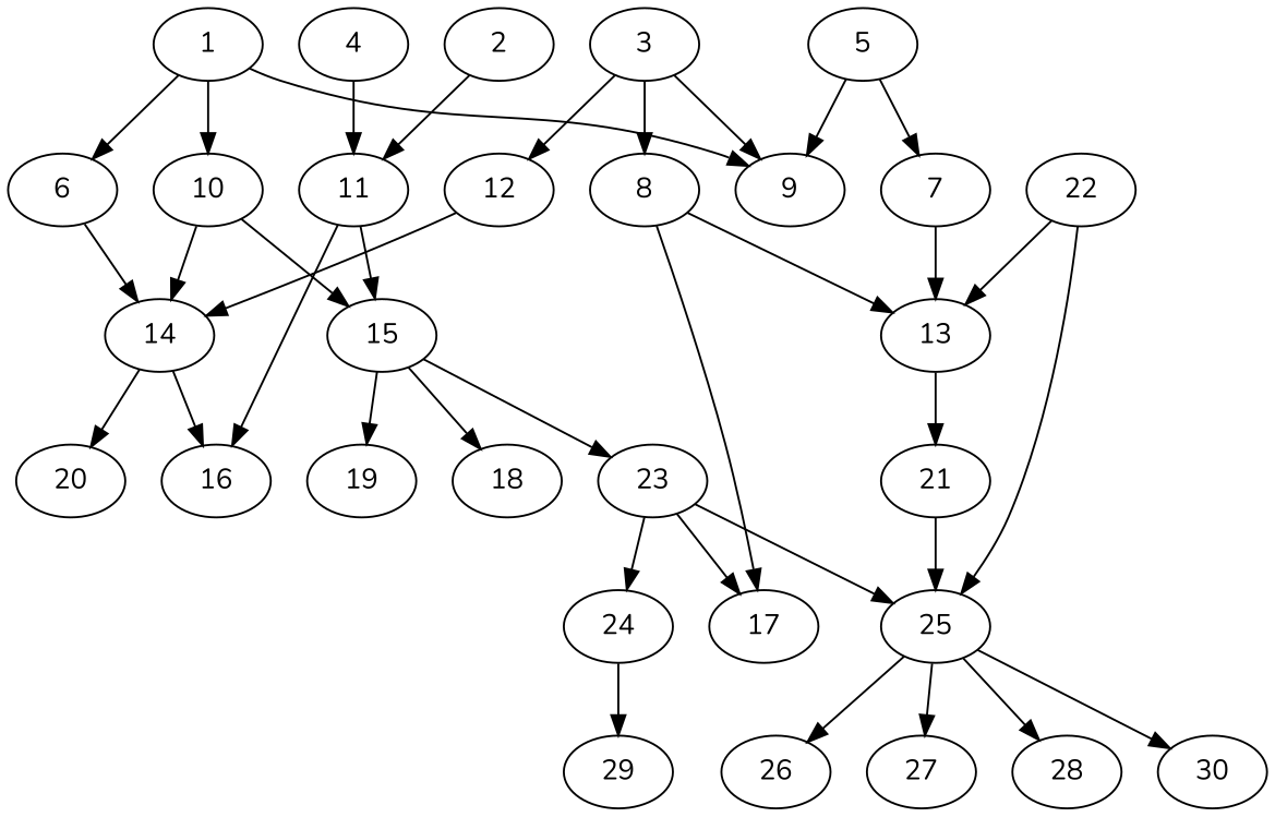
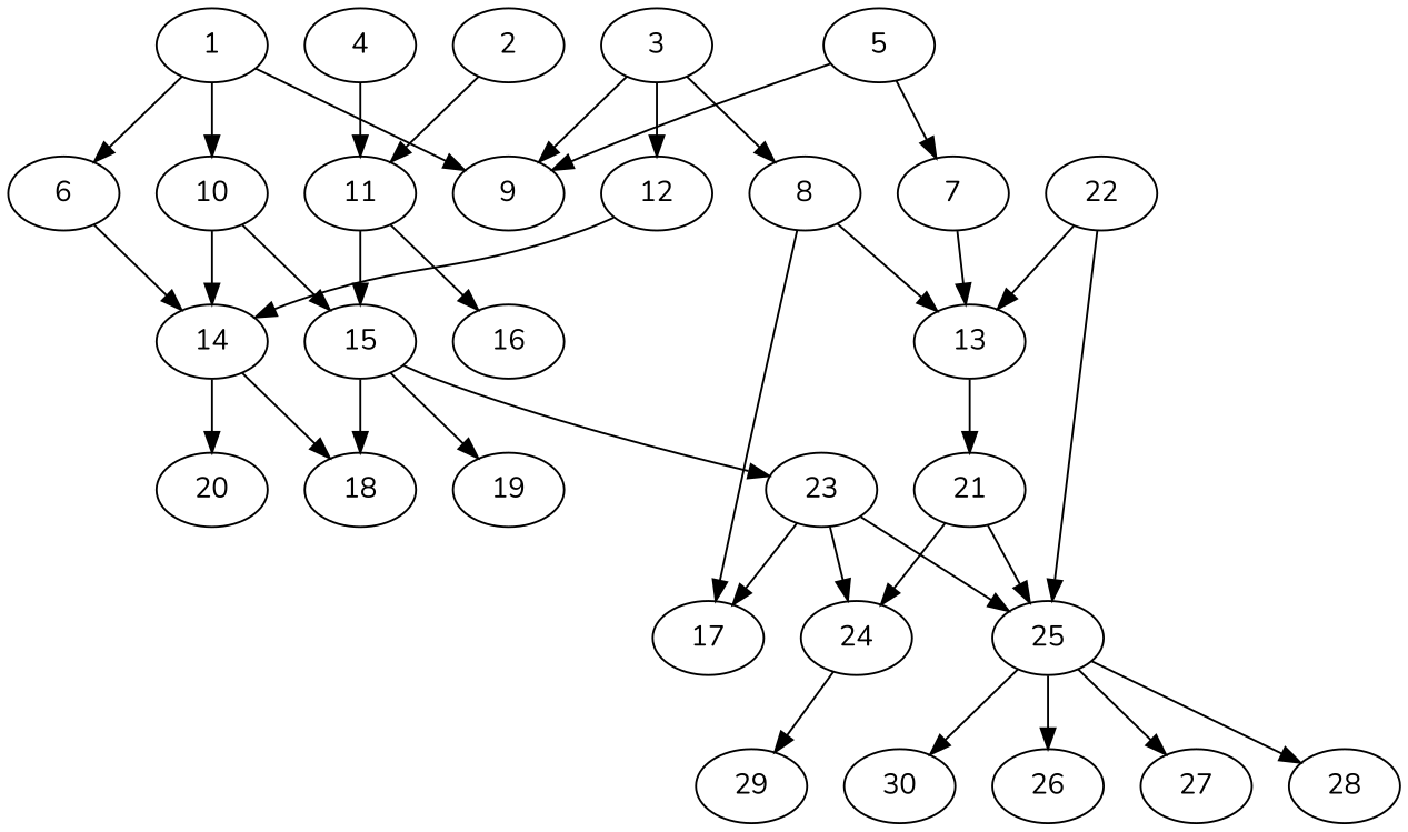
  digraph {
    fontname=Nunito
    node [alpha=0.04 compute_size=782757789696 fontname=Nunito result_size=0]
    edge [fontname=Nunito]
    1 [alpha=0.13 ram=42169232 result_size=54272 trans_size=534870]
    6 [alpha=0.15 compute_size=540738776223 ram=49772432 result_size=54272 trans_size=185228]
    9 [alpha=0.12 ram=14734352 trans_size=31746]
    10 [alpha=0.01 compute_size=1148845564354 ram=6502304 result_size=1024 trans_size=59271]
    14 [alpha=0.07 compute_size=1397596160 ram=49804112 result_size=70656 trans_size=359106]
    15 [compute_size=28991029248 ram=34509008 result_size=29696 trans_size=732021]
    11 [alpha=0.02 compute_size=15957596160 ram=45389504 result_size=54272 trans_size=387942]
    16 [alpha=0.09 compute_size=1073741824000 ram=47242784 trans_size=976423]
    18 [alpha=0.20 compute_size=16442720256 ram=29429120 trans_size=307349]
    20 [compute_size=111449997312 ram=20891360 trans_size=245297]
    23 [alpha=0.02 compute_size=78940540976 ram=16144112 result_size=29696 trans_size=689695]
    19 [alpha=0.13 compute_size=669078703298 ram=30160928 trans_size=35614]
    2 [alpha=0.03 compute_size=18645791396 ram=14438144 result_size=29696 trans_size=711977]
    3 [alpha=0.18 compute_size=231928233984 ram=8149664 result_size=13312 trans_size=942664]
    8 [compute_size=134217728000 ram=2423504 result_size=1024 trans_size=826393]
    12 [alpha=0.14 compute_size=3995715584 ram=28850960 result_size=9216 trans_size=459967]
    7 [alpha=0.11 compute_size=368293445632 ram=22952144 result_size=9216 trans_size=1184]
    13 [alpha=0.14 compute_size=44993347584 ram=13647728 result_size=74752 trans_size=231742]
    17 [alpha=0.05 compute_size=1527652352 ram=49273472 result_size=70656 trans_size=398779]
    21 [compute_size=111053496501 ram=21998576 result_size=29696 trans_size=58600]
    4 [alpha=0.02 compute_size=134217728000 ram=18204896 result_size=1024 trans_size=492384]
    5 [alpha=0.16 compute_size=1184563200 ram=27460208 result_size=70656 trans_size=631736]
    24 [alpha=0.01 compute_size=11904745472 ram=44432768 result_size=91136 trans_size=708461]
    25 [compute_size=127319703177 ram=41047760 result_size=1024 trans_size=343697]
    22 [alpha=0.19 compute_size=6967705600 ram=35445152 result_size=1024 trans_size=521539]
    29 [alpha=0.01 compute_size=4060217344 ram=37844912 trans_size=658365]
    26 [alpha=0.09 compute_size=23969996800 ram=26189840 trans_size=628667]
    27 [alpha=0.11 compute_size=23597416448 ram=49351088 trans_size=621537]
    28 [alpha=0.03 compute_size=222095249075 ram=986816 trans_size=512876]
    30 [alpha=0.11 compute_size=537429786243 ram=33655232 trans_size=676652]
    1 -> 6
    1 -> 9
    1 -> 10
    6 -> 14
    10 -> 14
    10 -> 15
-   14 -> 16
+   14 -> 18
    14 -> 20
    15 -> 18
    15 -> 23
    15 -> 19
    11 -> 15
    11 -> 16
    23 -> 17
    23 -> 24
    23 -> 25
    2 -> 11
    3 -> 9
    3 -> 8
    3 -> 12
    8 -> 13
    8 -> 17
    12 -> 14
    7 -> 13
    13 -> 21
+   21 -> 24
    21 -> 25
    4 -> 11
    5 -> 9
    5 -> 7
    24 -> 29
    25 -> 26
    25 -> 27
    25 -> 28
    25 -> 30
    22 -> 13
    22 -> 25
  }
